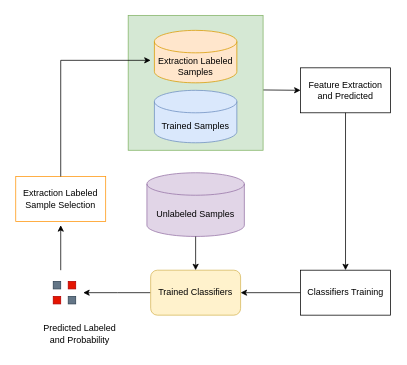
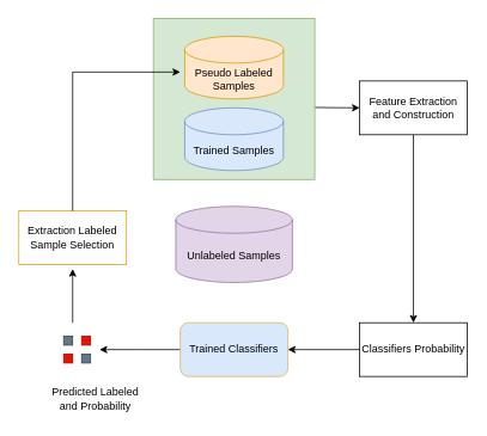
  <mxCell id="0" />
  <mxCell id="1" parent="0" />
- <mxCell id="2" value="Feature Extraction and Predicted" style="rounded=0;whiteSpace=wrap;html=1;" parent="1" vertex="1"><mxGeometry x="400" y="90" width="120" height="60" as="geometry" /></mxCell>
+ <mxCell id="2" value="Feature Extraction and Construction" style="rounded=0;whiteSpace=wrap;html=1;" parent="1" vertex="1"><mxGeometry x="400" y="90" width="120" height="60" as="geometry" /></mxCell>
  <mxCell id="3" value="" style="endArrow=classic;html=1;rounded=0;exitX=1;exitY=0.553;exitDx=0;exitDy=0;exitPerimeter=0;entryX=0;entryY=0.5;entryDx=0;entryDy=0;" parent="1" source="5" target="2" edge="1"><mxGeometry width="50" height="50" relative="1" as="geometry"><mxPoint x="360" y="145" as="sourcePoint" /><mxPoint x="410" y="95" as="targetPoint" /></mxGeometry></mxCell>
  <mxCell id="4" value="" style="group" parent="1" vertex="1" connectable="0"><mxGeometry x="170" y="20" width="280" height="280" as="geometry" /></mxCell>
  <mxCell id="5" value="" style="whiteSpace=wrap;html=1;aspect=fixed;fillColor=#d5e8d4;strokeColor=#82b366;" parent="4" vertex="1"><mxGeometry width="180" height="180" as="geometry" /></mxCell>
- <mxCell id="6" value="Extraction Labeled Samples" style="shape=cylinder3;whiteSpace=wrap;html=1;boundedLbl=1;backgroundOutline=1;size=15;fillColor=#ffe6cc;strokeColor=#d79b00;" parent="4" vertex="1"><mxGeometry x="35" y="20" width="110" height="70" as="geometry" /></mxCell>
+ <mxCell id="6" value="Pseudo Labeled Samples" style="shape=cylinder3;whiteSpace=wrap;html=1;boundedLbl=1;backgroundOutline=1;size=15;fillColor=#ffe6cc;strokeColor=#d79b00;" parent="4" vertex="1"><mxGeometry x="35" y="20" width="110" height="70" as="geometry" /></mxCell>
  <mxCell id="7" value="Trained Samples" style="shape=cylinder3;whiteSpace=wrap;html=1;boundedLbl=1;backgroundOutline=1;size=15;fillColor=#dae8fc;strokeColor=#6c8ebf;" parent="4" vertex="1"><mxGeometry x="35" y="100" width="110" height="70" as="geometry" /></mxCell>
  <mxCell id="8" value="Unlabeled Samples" style="shape=cylinder3;whiteSpace=wrap;html=1;boundedLbl=1;backgroundOutline=1;size=15;movable=1;resizable=1;rotatable=1;deletable=1;editable=1;locked=0;connectable=1;fillColor=#e1d5e7;strokeColor=#9673a6;" parent="4" vertex="1"><mxGeometry x="25" y="210" width="130" height="85" as="geometry" /></mxCell>
  <mxCell id="9" value="" style="endArrow=classic;html=1;rounded=0;exitX=0.5;exitY=1;exitDx=0;exitDy=0;" parent="1" source="2" target="11" edge="1"><mxGeometry width="50" height="50" relative="1" as="geometry"><mxPoint x="410" y="250" as="sourcePoint" /><mxPoint x="460" y="200" as="targetPoint" /></mxGeometry></mxCell>
  <mxCell id="10" style="edgeStyle=orthogonalEdgeStyle;rounded=0;orthogonalLoop=1;jettySize=auto;html=1;entryX=1;entryY=0.5;entryDx=0;entryDy=0;" parent="1" source="11" target="13" edge="1"><mxGeometry relative="1" as="geometry"><mxPoint x="330" y="360" as="targetPoint" /></mxGeometry></mxCell>
- <mxCell id="11" value="Classifiers Training" style="rounded=0;whiteSpace=wrap;html=1;" parent="1" vertex="1"><mxGeometry x="400" y="360" width="120" height="60" as="geometry" /></mxCell>
+ <mxCell id="11" value="Classifiers Probability" style="rounded=0;whiteSpace=wrap;html=1;" parent="1" vertex="1"><mxGeometry x="400" y="360" width="120" height="60" as="geometry" /></mxCell>
  <mxCell id="12" style="edgeStyle=orthogonalEdgeStyle;rounded=0;orthogonalLoop=1;jettySize=auto;html=1;exitX=0;exitY=0.5;exitDx=0;exitDy=0;" parent="1" source="13" edge="1"><mxGeometry relative="1" as="geometry"><mxPoint x="110" y="390" as="targetPoint" /></mxGeometry></mxCell>
- <mxCell id="13" value="Trained Classifiers" style="rounded=1;whiteSpace=wrap;html=1;fillColor=#fff2cc;strokeColor=#d6b656;" parent="1" vertex="1"><mxGeometry x="200" y="360" width="120" height="60" as="geometry" /></mxCell>
- <mxCell id="14" style="edgeStyle=orthogonalEdgeStyle;rounded=0;orthogonalLoop=1;jettySize=auto;html=1;entryX=0.5;entryY=0;entryDx=0;entryDy=0;" parent="1" source="8" target="13" edge="1"><mxGeometry relative="1" as="geometry" /></mxCell>
+ <mxCell id="13" value="Trained Classifiers" style="rounded=1;whiteSpace=wrap;html=1;fillColor=#dae8fc;strokeColor=#d6b656;" parent="1" vertex="1"><mxGeometry x="200" y="360" width="120" height="60" as="geometry" /></mxCell>
  <mxCell id="15" value="Predicted Labeled &lt;br&gt;and Probability" style="text;html=1;align=center;verticalAlign=middle;resizable=0;points=[];autosize=1;strokeColor=none;fillColor=none;" parent="1" vertex="1"><mxGeometry x="45" y="425" width="120" height="40" as="geometry" /></mxCell>
  <mxCell id="16" value="" style="group" parent="1" vertex="1" connectable="0"><mxGeometry x="70" y="375" width="30" height="30" as="geometry" /></mxCell>
  <mxCell id="17" value="" style="whiteSpace=wrap;html=1;aspect=fixed;fillColor=#647687;fontColor=#ffffff;strokeColor=#314354;" parent="16" vertex="1"><mxGeometry width="10" height="10" as="geometry" /></mxCell>
  <mxCell id="18" value="" style="whiteSpace=wrap;html=1;aspect=fixed;fillColor=#e51400;fontColor=#ffffff;strokeColor=#B20000;" parent="16" vertex="1"><mxGeometry x="20" width="10" height="10" as="geometry" /></mxCell>
  <mxCell id="19" value="" style="whiteSpace=wrap;html=1;aspect=fixed;fillColor=#e51400;fontColor=#ffffff;strokeColor=#B20000;" parent="16" vertex="1"><mxGeometry y="20" width="10" height="10" as="geometry" /></mxCell>
  <mxCell id="20" value="" style="whiteSpace=wrap;html=1;aspect=fixed;fillColor=#647687;fontColor=#ffffff;strokeColor=#314354;" parent="16" vertex="1"><mxGeometry x="20" y="20" width="10" height="10" as="geometry" /></mxCell>
  <mxCell id="21" value="" style="endArrow=classic;html=1;rounded=0;" parent="1" edge="1"><mxGeometry width="50" height="50" relative="1" as="geometry"><mxPoint x="80" y="360" as="sourcePoint" /><mxPoint x="80" y="300" as="targetPoint" /></mxGeometry></mxCell>
  <mxCell id="22" value="Extraction Labeled Sample Selection" style="rounded=0;whiteSpace=wrap;html=1;strokeColor=#FF9408;" parent="1" vertex="1"><mxGeometry x="20" y="235" width="120" height="60" as="geometry" /></mxCell>
  <mxCell id="23" value="" style="endArrow=none;html=1;rounded=0;" parent="1" edge="1"><mxGeometry width="50" height="50" relative="1" as="geometry"><mxPoint x="80" y="235" as="sourcePoint" /><mxPoint x="80" y="80" as="targetPoint" /></mxGeometry></mxCell>
  <mxCell id="24" value="" style="endArrow=classic;html=1;rounded=0;" parent="1" edge="1"><mxGeometry width="50" height="50" relative="1" as="geometry"><mxPoint x="80" y="80" as="sourcePoint" /><mxPoint x="200" y="80" as="targetPoint" /></mxGeometry></mxCell>
